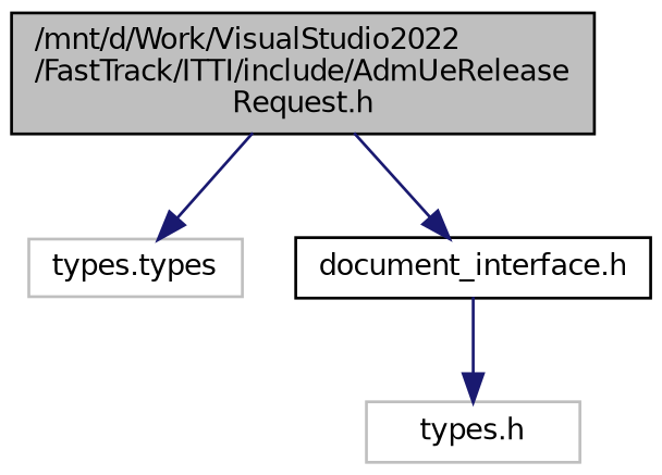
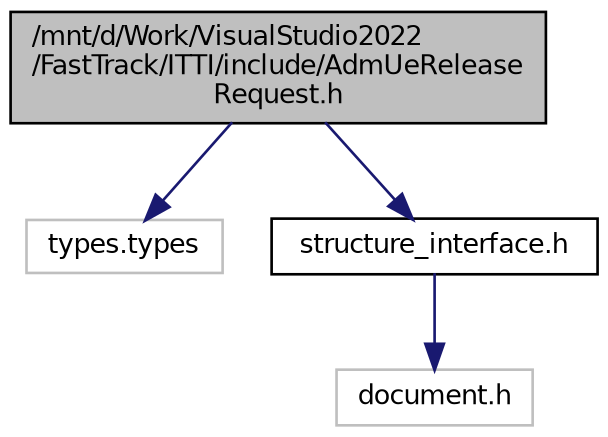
  digraph {
    node [color=black fillcolor=white fontname=Helvetica fontsize=10 shape=record style=filled]
    edge [color=midnightblue fontname=Helvetica fontsize=10 labelfontname=Helvetica labelfontsize=10 style=solid]
    n1 [fillcolor=grey75 fontcolor=black height=0.2 label="/mnt/d/Work/VisualStudio2022\l/FastTrack/ITTI/include/AdmUeRelease\lRequest.h" width=0.4]
    n2 [color=grey75 height=0.2 label="types.types" width=0.4]
-   n3 [height=0.2 label="document_interface.h" width=0.4]
-   n4 [color=grey75 height=0.2 label="types.h" width=0.4]
+   n3 [height=0.2 label="structure_interface.h" width=0.4]
+   n4 [color=grey75 height=0.2 label="document.h" width=0.4]
    n1 -> n2
    n1 -> n3
    n3 -> n4
  }
